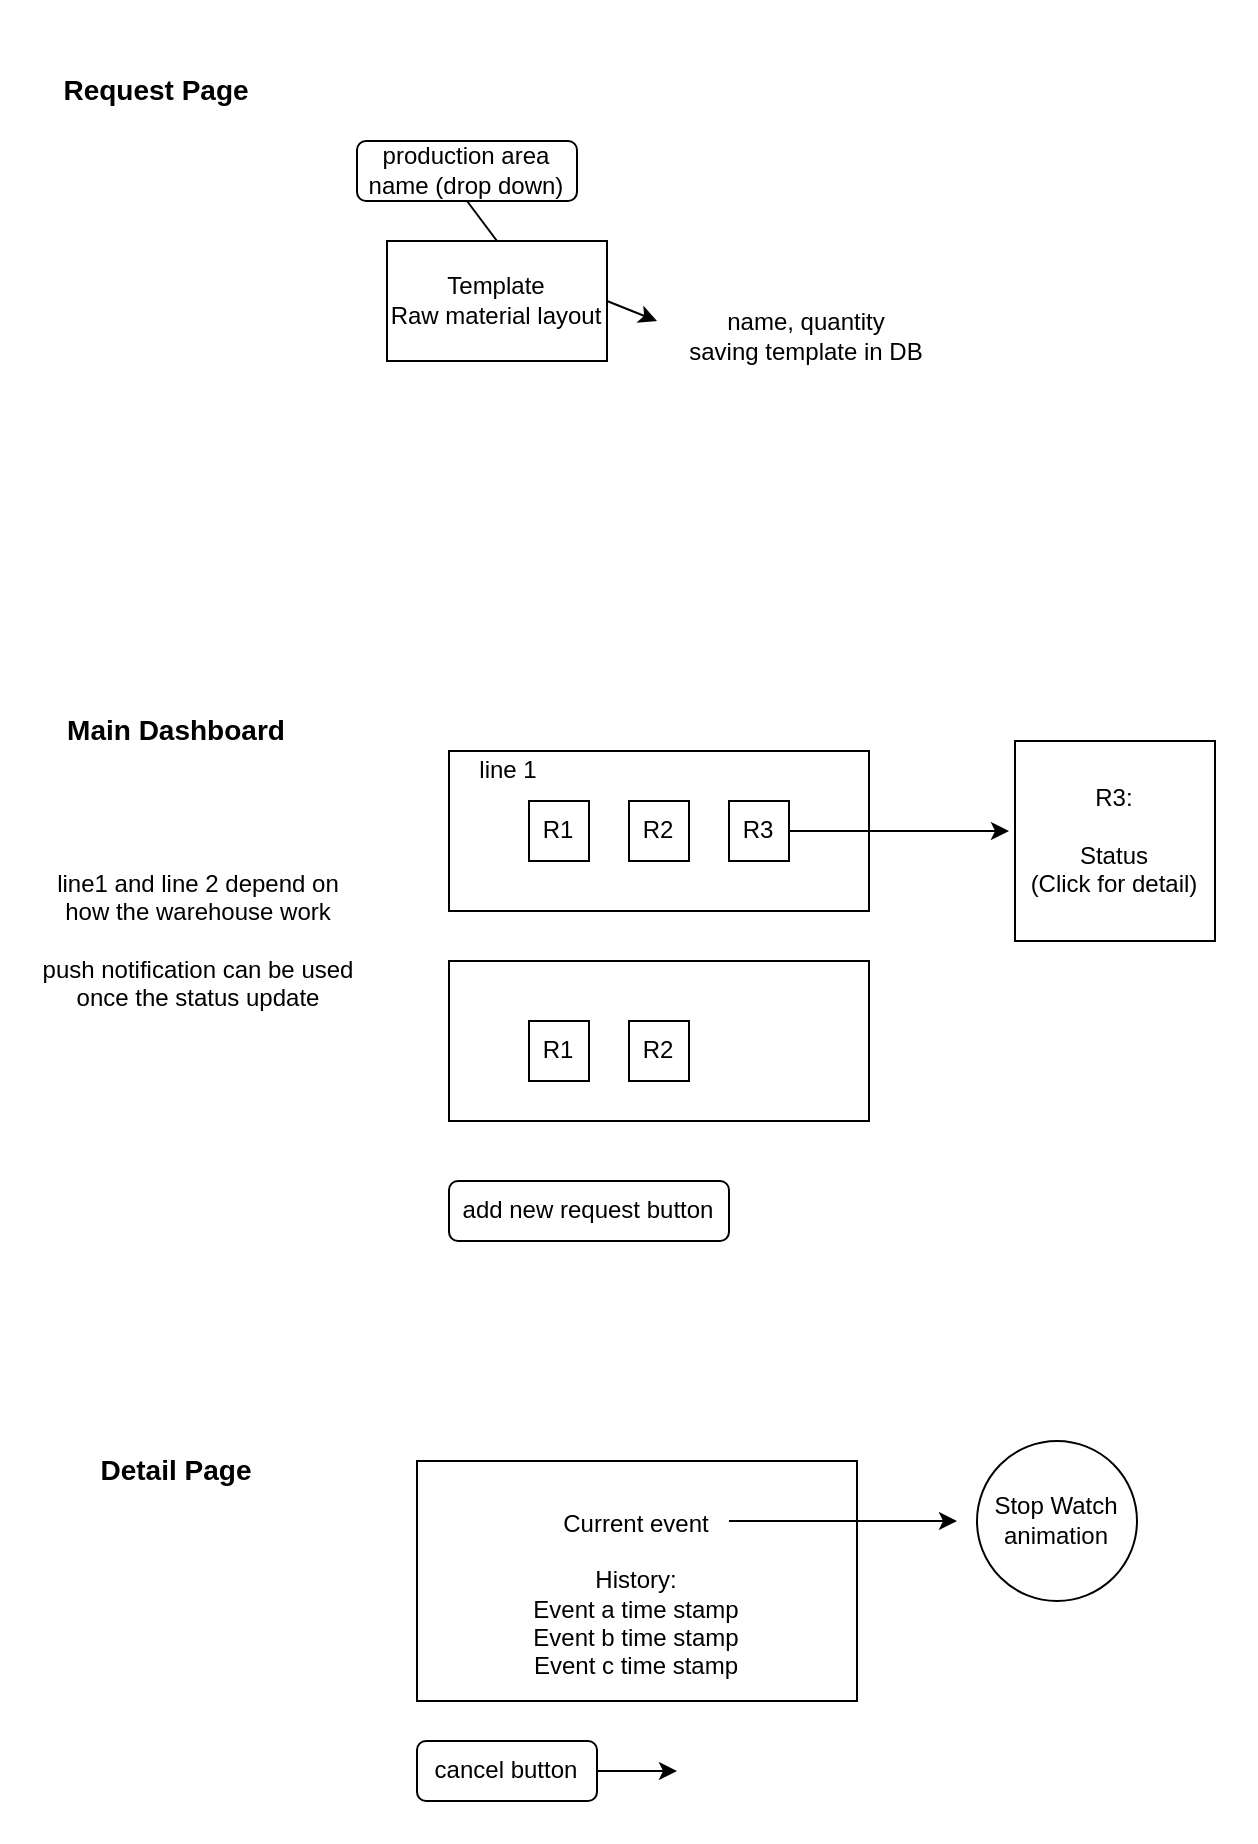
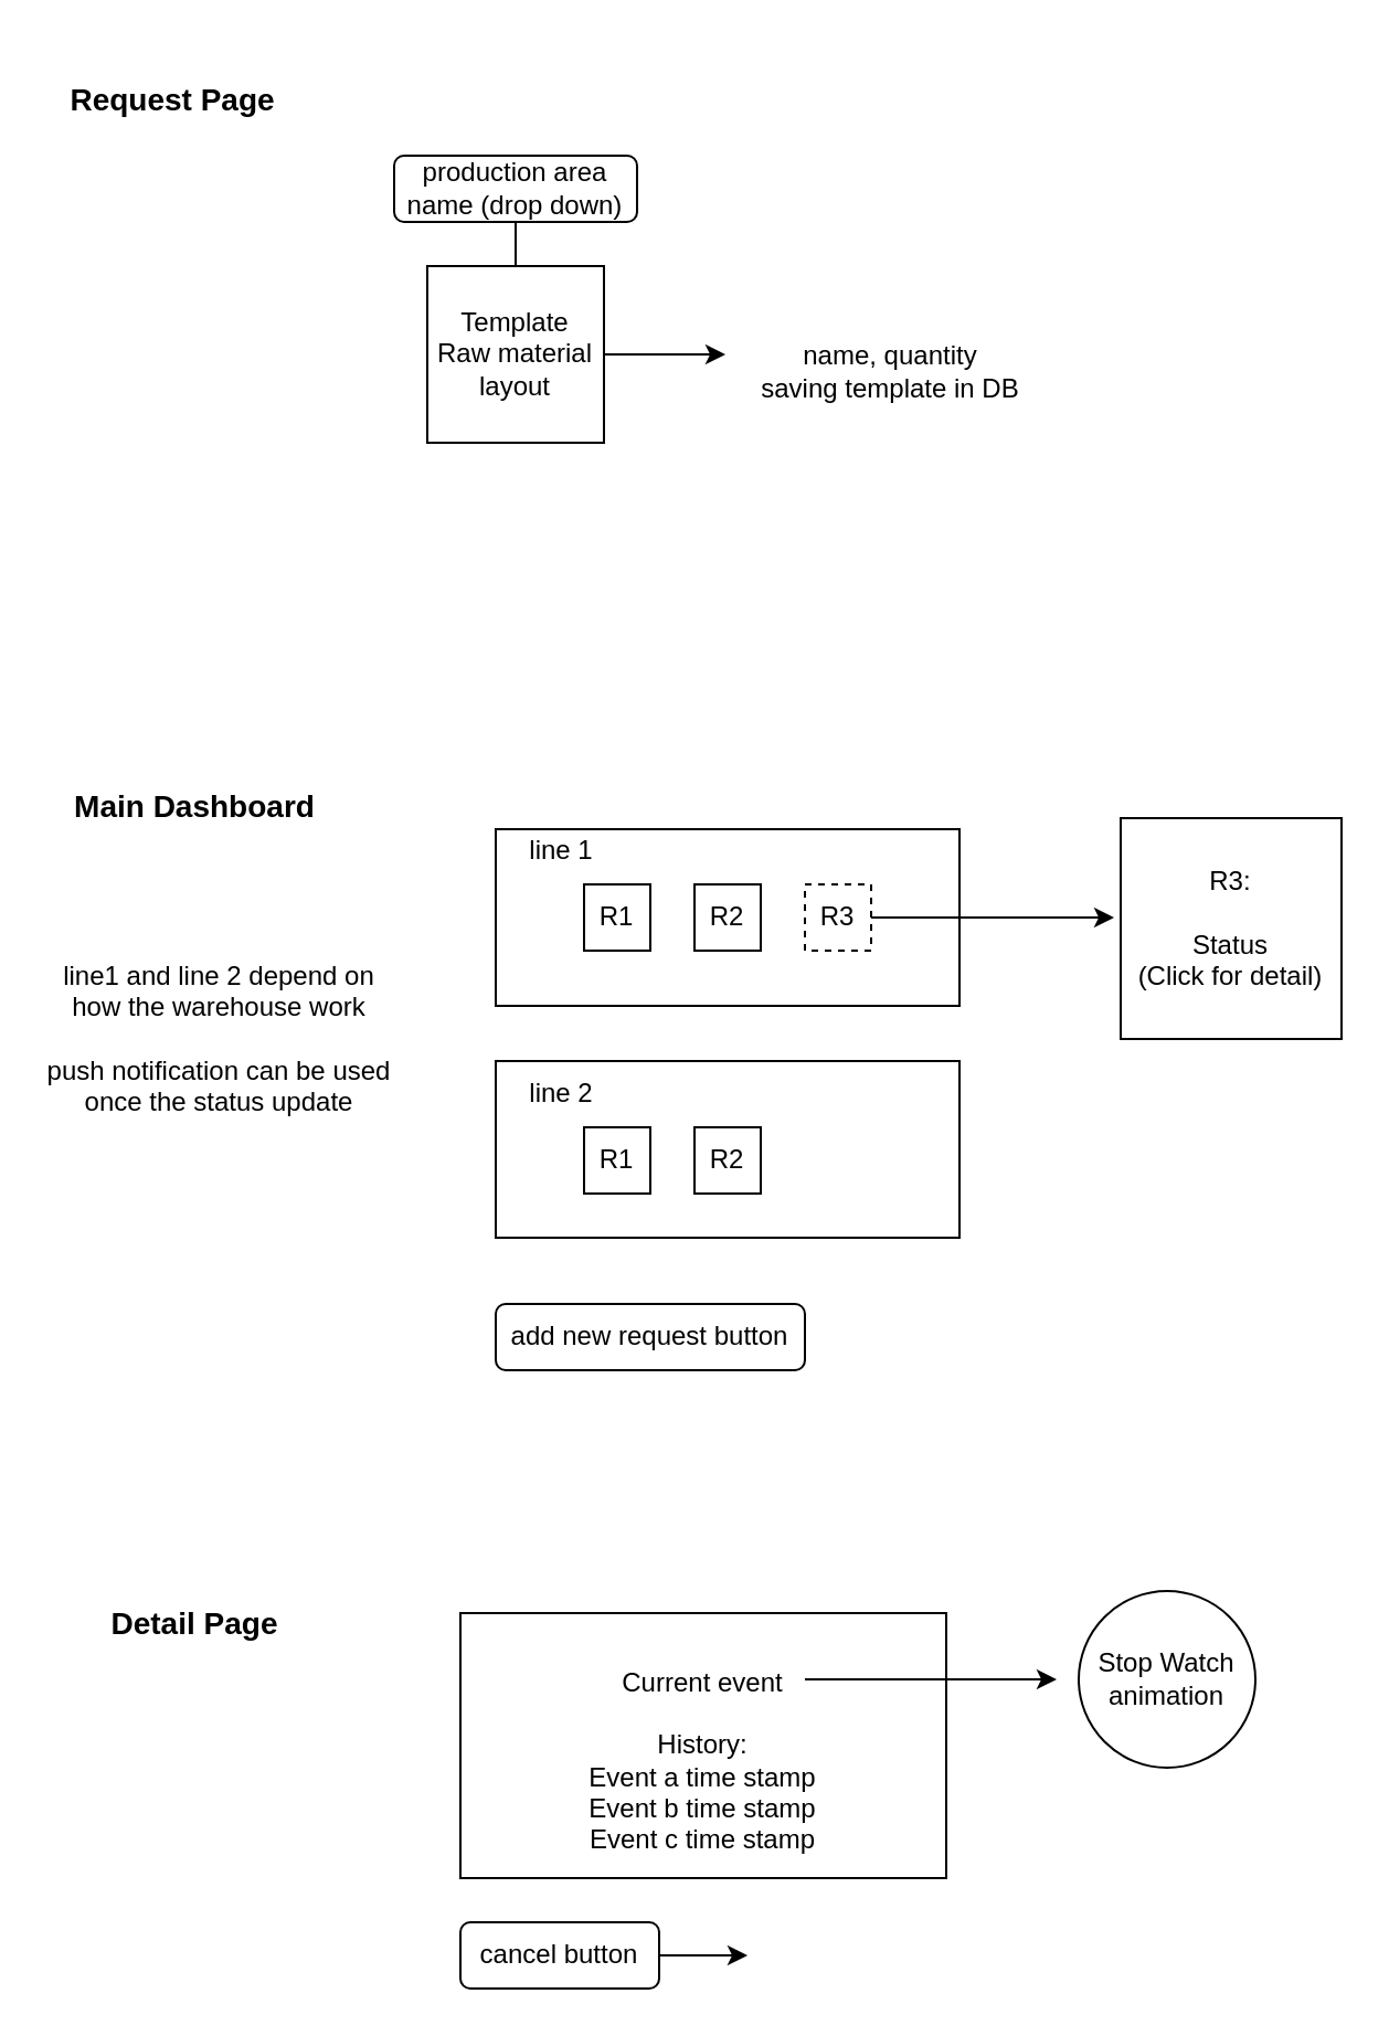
  <mxCell id="0" />
  <mxCell id="1" parent="0" />
  <mxCell id="2" value="production area name (drop down)" style="rounded=1;whiteSpace=wrap;html=1;" parent="1" vertex="1"><mxGeometry x="178" y="70" width="110" height="30" as="geometry" /></mxCell>
  <mxCell id="3" value="&lt;b&gt;&lt;font style=&quot;font-size: 14px;&quot;&gt;Request Page&lt;/font&gt;&lt;/b&gt;" style="text;html=1;strokeColor=none;fillColor=none;align=center;verticalAlign=middle;whiteSpace=wrap;rounded=0;" parent="1" vertex="1"><mxGeometry x="28" y="20" width="100" height="50" as="geometry" /></mxCell>
- <mxCell id="4" value="&lt;div&gt;Template&lt;/div&gt;&lt;div&gt;Raw material layout&lt;br&gt;&lt;/div&gt;" style="whiteSpace=wrap;html=1;aspect=fixed;" parent="1" vertex="1"><mxGeometry x="193" y="120" width="110" height="60" as="geometry" /></mxCell>
+ <mxCell id="4" value="&lt;div&gt;Template&lt;/div&gt;&lt;div&gt;Raw material layout&lt;br&gt;&lt;/div&gt;" style="whiteSpace=wrap;html=1;aspect=fixed;" parent="1" vertex="1"><mxGeometry x="193" y="120" width="80" height="80" as="geometry" /></mxCell>
  <mxCell id="5" value="" style="endArrow=classic;html=1;rounded=0;exitX=1;exitY=0.5;exitDx=0;exitDy=0;" parent="1" source="4" edge="1"><mxGeometry width="50" height="50" relative="1" as="geometry"><mxPoint x="408" y="500" as="sourcePoint" /><mxPoint x="328" y="160" as="targetPoint" /><Array as="points" /></mxGeometry></mxCell>
  <mxCell id="6" value="&lt;div&gt;name, quantity&lt;/div&gt;&lt;div&gt;saving template in DB&lt;br&gt;&lt;/div&gt;" style="text;html=1;strokeColor=none;fillColor=none;align=center;verticalAlign=middle;whiteSpace=wrap;rounded=0;" parent="1" vertex="1"><mxGeometry x="338" y="135" width="130" height="65" as="geometry" /></mxCell>
  <mxCell id="7" value="" style="endArrow=none;html=1;rounded=0;exitX=0.5;exitY=1;exitDx=0;exitDy=0;entryX=0.5;entryY=0;entryDx=0;entryDy=0;" parent="1" source="2" target="4" edge="1"><mxGeometry width="50" height="50" relative="1" as="geometry"><mxPoint x="408" y="500" as="sourcePoint" /><mxPoint x="458" y="450" as="targetPoint" /></mxGeometry></mxCell>
  <mxCell id="8" value="&lt;b&gt;&lt;font style=&quot;font-size: 14px;&quot;&gt;Main Dashboard&lt;/font&gt;&lt;/b&gt;" style="text;html=1;strokeColor=none;fillColor=none;align=center;verticalAlign=middle;whiteSpace=wrap;rounded=0;" parent="1" vertex="1"><mxGeometry x="28" y="340" width="120" height="50" as="geometry" /></mxCell>
  <mxCell id="9" value="R1" style="whiteSpace=wrap;html=1;aspect=fixed;" parent="1" vertex="1"><mxGeometry x="264" y="400" width="30" height="30" as="geometry" /></mxCell>
  <mxCell id="10" value="R2" style="whiteSpace=wrap;html=1;aspect=fixed;" parent="1" vertex="1"><mxGeometry x="314" y="400" width="30" height="30" as="geometry" /></mxCell>
- <mxCell id="11" value="R3" style="whiteSpace=wrap;html=1;aspect=fixed;" parent="1" vertex="1"><mxGeometry x="364" y="400" width="30" height="30" as="geometry" /></mxCell>
+ <mxCell id="11" value="R3" style="whiteSpace=wrap;html=1;aspect=fixed;dashed=1;" parent="1" vertex="1"><mxGeometry x="364" y="400" width="30" height="30" as="geometry" /></mxCell>
  <mxCell id="12" value="" style="rounded=0;whiteSpace=wrap;html=1;fillColor=none;" parent="1" vertex="1"><mxGeometry x="224" y="375" width="210" height="80" as="geometry" /></mxCell>
  <mxCell id="13" value="line 1" style="text;html=1;strokeColor=none;fillColor=none;align=center;verticalAlign=middle;whiteSpace=wrap;rounded=0;" parent="1" vertex="1"><mxGeometry x="224" y="370" width="60" height="30" as="geometry" /></mxCell>
  <mxCell id="14" value="R1" style="whiteSpace=wrap;html=1;aspect=fixed;" parent="1" vertex="1"><mxGeometry x="264" y="510" width="30" height="30" as="geometry" /></mxCell>
  <mxCell id="15" value="R2" style="whiteSpace=wrap;html=1;aspect=fixed;" parent="1" vertex="1"><mxGeometry x="314" y="510" width="30" height="30" as="geometry" /></mxCell>
  <mxCell id="16" value="" style="rounded=0;whiteSpace=wrap;html=1;fillColor=none;" parent="1" vertex="1"><mxGeometry x="224" y="480" width="210" height="80" as="geometry" /></mxCell>
+ <mxCell id="17" value="line 2" style="text;html=1;strokeColor=none;fillColor=none;align=center;verticalAlign=middle;whiteSpace=wrap;rounded=0;" parent="1" vertex="1"><mxGeometry x="224" y="480" width="60" height="30" as="geometry" /></mxCell>
  <mxCell id="18" value="" style="endArrow=classic;html=1;rounded=0;exitX=1;exitY=0.5;exitDx=0;exitDy=0;" parent="1" source="11" edge="1"><mxGeometry width="50" height="50" relative="1" as="geometry"><mxPoint x="414" y="500" as="sourcePoint" /><mxPoint x="504" y="415" as="targetPoint" /></mxGeometry></mxCell>
  <mxCell id="19" value="&lt;div&gt;R3:&lt;/div&gt;&lt;div&gt;&lt;br&gt;&lt;/div&gt;&lt;div&gt;Status&lt;/div&gt;&lt;div&gt;(Click for detail)&lt;br&gt;&lt;/div&gt;" style="whiteSpace=wrap;html=1;aspect=fixed;" parent="1" vertex="1"><mxGeometry x="507" y="370" width="100" height="100" as="geometry" /></mxCell>
  <mxCell id="20" value="add new request button" style="rounded=1;whiteSpace=wrap;html=1;" parent="1" vertex="1"><mxGeometry x="224" y="590" width="140" height="30" as="geometry" /></mxCell>
  <mxCell id="21" value="&lt;div&gt;line1 and line 2 depend on how the warehouse work&lt;/div&gt;&lt;div&gt;&lt;br&gt;&lt;/div&gt;&lt;div&gt;push notification can be used once the status update&lt;br&gt;&lt;/div&gt;" style="text;html=1;strokeColor=none;fillColor=none;align=center;verticalAlign=middle;whiteSpace=wrap;rounded=0;" parent="1" vertex="1"><mxGeometry x="20" y="455" width="158" height="30" as="geometry" /></mxCell>
  <mxCell id="22" value="&lt;b&gt;&lt;font style=&quot;font-size: 14px;&quot;&gt;Detail Page&lt;br&gt;&lt;/font&gt;&lt;/b&gt;" style="text;html=1;strokeColor=none;fillColor=none;align=center;verticalAlign=middle;whiteSpace=wrap;rounded=0;" parent="1" vertex="1"><mxGeometry x="28" y="710" width="120" height="50" as="geometry" /></mxCell>
  <mxCell id="23" style="edgeStyle=orthogonalEdgeStyle;rounded=0;orthogonalLoop=1;jettySize=auto;html=1;" edge="1" parent="1"><mxGeometry relative="1" as="geometry"><mxPoint x="478" y="760" as="targetPoint" /><mxPoint x="364" y="760" as="sourcePoint" /></mxGeometry></mxCell>
  <mxCell id="24" value="&lt;div&gt;&lt;br&gt;&lt;/div&gt;&lt;div&gt;&lt;div&gt;Current event&lt;/div&gt;&lt;div&gt;&lt;br&gt;&lt;/div&gt;&lt;/div&gt;&lt;div&gt;History:&lt;/div&gt;&lt;div&gt;Event a time stamp&lt;br&gt;&lt;/div&gt;&lt;div&gt;Event b time stamp&lt;/div&gt;&lt;div&gt;Event c time stamp&lt;/div&gt;" style="rounded=0;whiteSpace=wrap;html=1;fillColor=none;" vertex="1" parent="1"><mxGeometry x="208" y="730" width="220" height="120" as="geometry" /></mxCell>
  <mxCell id="25" value="cancel button" style="rounded=1;whiteSpace=wrap;html=1;" vertex="1" parent="1"><mxGeometry x="208" y="870" width="90" height="30" as="geometry" /></mxCell>
  <mxCell id="26" value="" style="endArrow=classic;html=1;rounded=0;exitX=1;exitY=0.5;exitDx=0;exitDy=0;" edge="1" parent="1" source="25"><mxGeometry width="50" height="50" relative="1" as="geometry"><mxPoint x="368" y="590" as="sourcePoint" /><mxPoint x="338" y="885" as="targetPoint" /></mxGeometry></mxCell>
  <mxCell id="27" value="&lt;div&gt;Stop Watch animation&lt;br&gt;&lt;/div&gt;" style="ellipse;whiteSpace=wrap;html=1;aspect=fixed;" vertex="1" parent="1"><mxGeometry x="488" y="720" width="80" height="80" as="geometry" /></mxCell>
